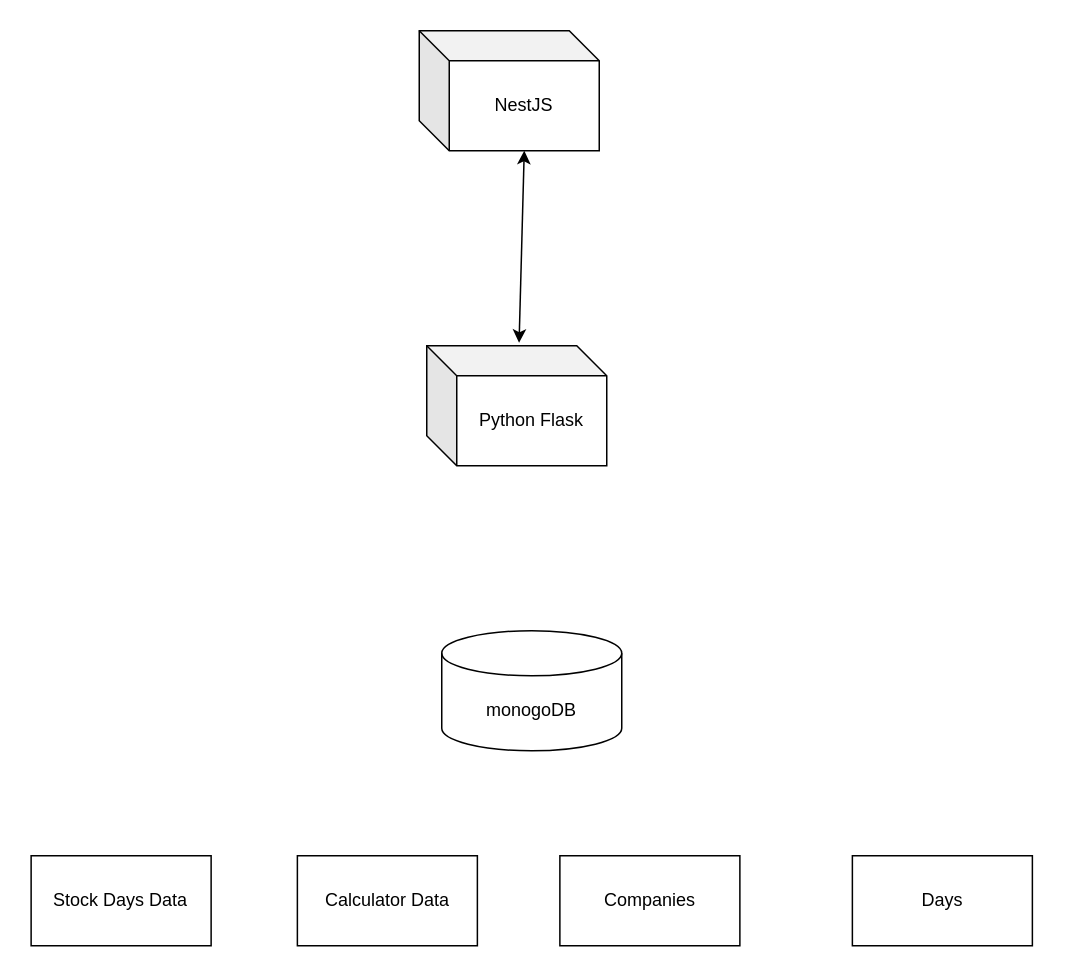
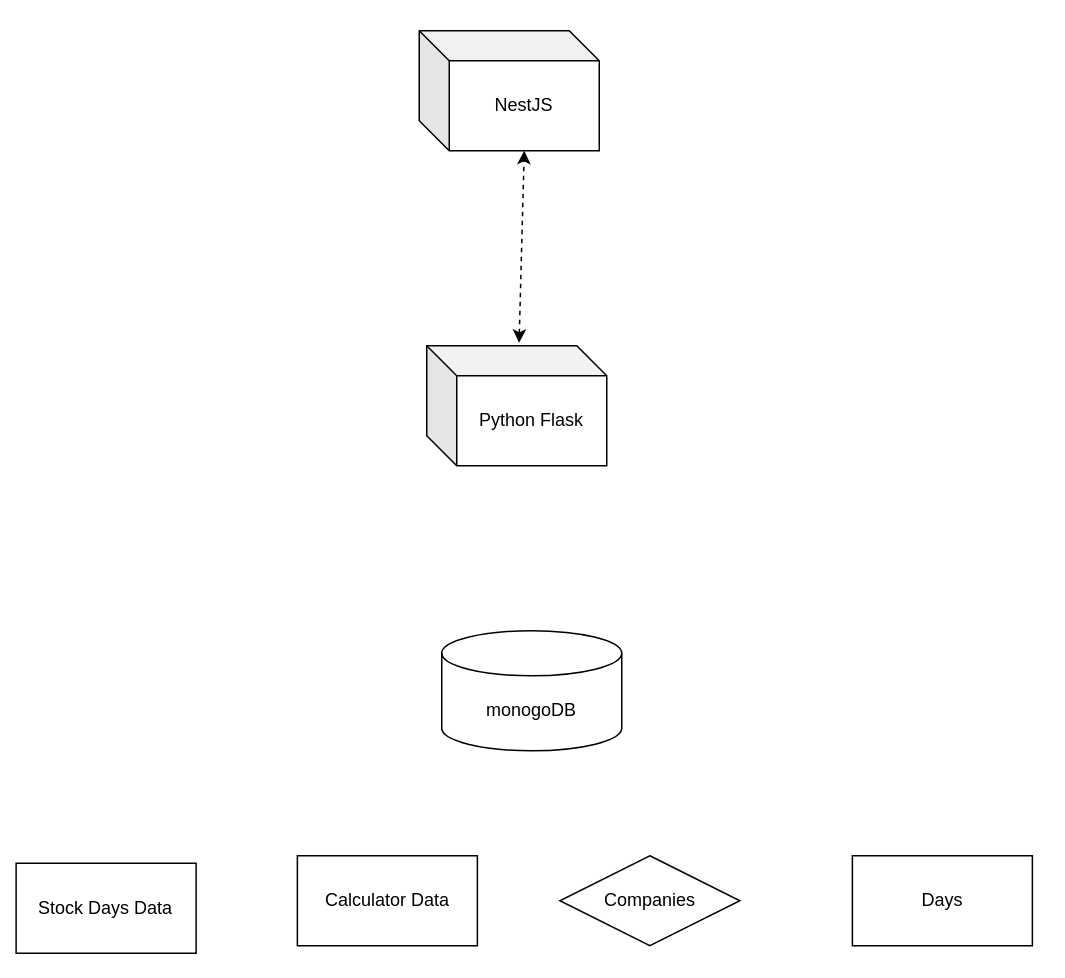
  <mxCell id="0" />
  <mxCell id="1" parent="0" />
  <mxCell id="2" value="monogoDB" style="shape=cylinder3;whiteSpace=wrap;html=1;boundedLbl=1;backgroundOutline=1;size=15;" parent="1" vertex="1"><mxGeometry x="294" y="420" width="120" height="80" as="geometry" /></mxCell>
- <mxCell id="3" value="Stock Days Data" style="rounded=0;whiteSpace=wrap;html=1;" parent="1" vertex="1"><mxGeometry x="20.25" y="570" width="120" height="60" as="geometry" /></mxCell>
+ <mxCell id="3" value="Stock Days Data" style="rounded=0;whiteSpace=wrap;html=1;" parent="1" vertex="1"><mxGeometry x="10.25" y="575" width="120" height="60" as="geometry" /></mxCell>
  <mxCell id="4" value="Calculator Data" style="rounded=0;whiteSpace=wrap;html=1;" parent="1" vertex="1"><mxGeometry x="197.75" y="570" width="120" height="60" as="geometry" /></mxCell>
- <mxCell id="5" value="Companies" style="rounded=0;whiteSpace=wrap;html=1;" parent="1" vertex="1"><mxGeometry x="372.75" y="570" width="120" height="60" as="geometry" /></mxCell>
+ <mxCell id="5" value="Companies" style="rhombus;whiteSpace=wrap;html=1;" parent="1" vertex="1"><mxGeometry x="372.75" y="570" width="120" height="60" as="geometry" /></mxCell>
  <mxCell id="6" value="Days" style="rounded=0;whiteSpace=wrap;html=1;" parent="1" vertex="1"><mxGeometry x="567.75" y="570" width="120" height="60" as="geometry" /></mxCell>
  <mxCell id="7" value="Python Flask" style="shape=cube;whiteSpace=wrap;html=1;boundedLbl=1;backgroundOutline=1;darkOpacity=0.05;darkOpacity2=0.1;" parent="1" vertex="1"><mxGeometry x="284" y="230" width="120" height="80" as="geometry" /></mxCell>
  <mxCell id="8" value="NestJS" style="shape=cube;whiteSpace=wrap;html=1;boundedLbl=1;backgroundOutline=1;darkOpacity=0.05;darkOpacity2=0.1;" parent="1" vertex="1"><mxGeometry x="279" y="20" width="120" height="80" as="geometry" /></mxCell>
- <mxCell id="9" value="" style="endArrow=classic;html=1;exitX=0.513;exitY=-0.025;exitDx=0;exitDy=0;exitPerimeter=0;entryX=0;entryY=0;entryDx=70;entryDy=80;entryPerimeter=0;startArrow=classic;startFill=1;" parent="1" source="7" target="8" edge="1"><mxGeometry width="50" height="50" relative="1" as="geometry"><mxPoint x="382.5" y="310" as="sourcePoint" /><mxPoint x="432.5" y="260" as="targetPoint" /></mxGeometry></mxCell>
+ <mxCell id="9" value="" style="endArrow=classic;html=1;exitX=0.513;exitY=-0.025;exitDx=0;exitDy=0;exitPerimeter=0;entryX=0;entryY=0;entryDx=70;entryDy=80;entryPerimeter=0;startArrow=classic;startFill=1;dashed=1;" parent="1" source="7" target="8" edge="1"><mxGeometry width="50" height="50" relative="1" as="geometry"><mxPoint x="382.5" y="310" as="sourcePoint" /><mxPoint x="432.5" y="260" as="targetPoint" /></mxGeometry></mxCell>
